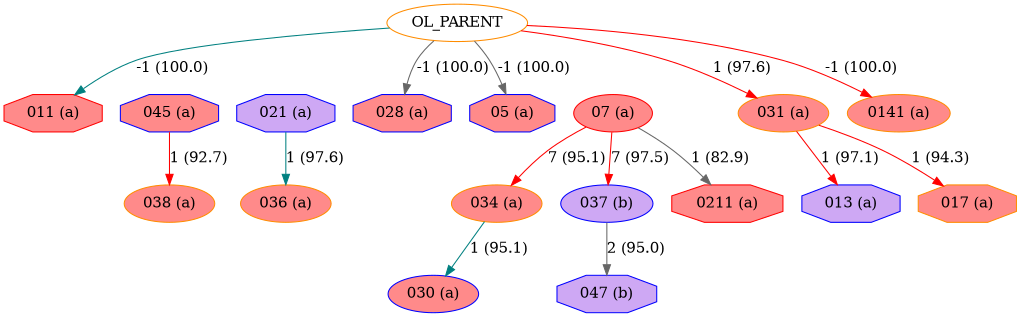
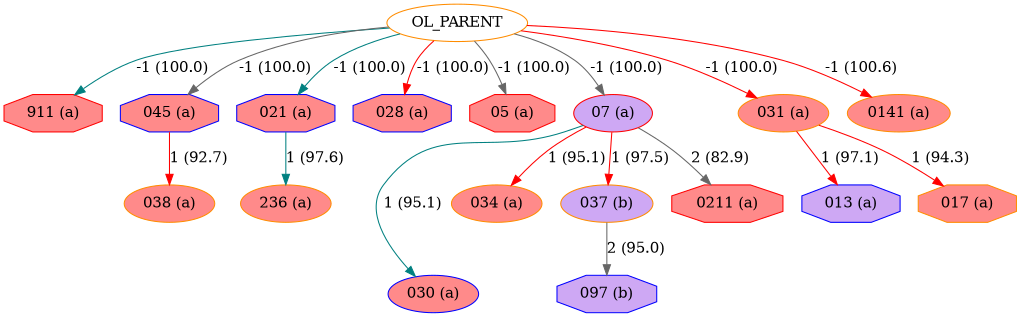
  strict digraph {
    node [color=darkorange fillcolor="#FF8A8A" shape=octagon style=filled]
    edge [color=red]
    "013 (a)" [color=blue fillcolor="#CEA8F4"]
-   "011 (a)" [color=red]
+   "011 (a)" [color=red label="911 (a)"]
    "045 (a)" [color=blue]
    "038 (a)" [shape=ellipse]
-   "021 (a)" [color=blue fillcolor="#CEA8F4"]
-   "036 (a)" [shape=ellipse]
+   "021 (a)" [color=blue]
+   "036 (a)" [shape=ellipse label="236 (a)"]
    "030 (a)" [color=blue shape=ellipse]
    "028 (a)" [color=blue]
-   "05 (a)" [color=blue]
-   "07 (a)" [color=red shape=ellipse]
-   "037 (b)" [color=blue fillcolor="#CEA8F4" shape=ellipse]
+   "05 (a)" [color=red]
+   "07 (a)" [color=red fillcolor="#CEA8F4" shape=ellipse]
+   "037 (b)" [fillcolor="#CEA8F4" shape=ellipse]
    "034 (a)" [shape=ellipse]
    "0211 (a)" [color=red]
-   "047 (b)" [color=blue fillcolor="#CEA8F4"]
+   "047 (b)" [color=blue fillcolor="#CEA8F4" label="097 (b)"]
    OL_PARENT [shape=ellipse fillcolor="" style=""]
    "031 (a)" [shape=ellipse]
    "0141 (a)" [shape=ellipse]
    "017 (a)"
    "045 (a)" -> "038 (a)" [label="1 (92.7)"]
    "021 (a)" -> "036 (a)" [color=teal label="1 (97.6)"]
-   "034 (a)" -> "030 (a)" [color=teal label="1 (95.1)"]
-   "07 (a)" -> "037 (b)" [label="7 (97.5)"]
-   "07 (a)" -> "034 (a)" [label="7 (95.1)"]
-   "07 (a)" -> "0211 (a)" [color=gray40 label="1 (82.9)"]
+   "07 (a)" -> "030 (a)" [color=teal label="1 (95.1)"]
+   "07 (a)" -> "037 (b)" [label="1 (97.5)"]
+   "07 (a)" -> "034 (a)" [label="1 (95.1)"]
+   "07 (a)" -> "0211 (a)" [color=gray40 label="2 (82.9)"]
    "037 (b)" -> "047 (b)" [color=gray40 label="2 (95.0)"]
    OL_PARENT -> "011 (a)" [color=teal label="-1 (100.0)"]
-   OL_PARENT -> "028 (a)" [color=gray40 label="-1 (100.0)"]
+   OL_PARENT -> "045 (a)" [color=gray40 label="-1 (100.0)"]
+   OL_PARENT -> "021 (a)" [color=teal label="-1 (100.0)"]
+   OL_PARENT -> "028 (a)" [label="-1 (100.0)"]
    OL_PARENT -> "05 (a)" [color=gray40 label="-1 (100.0)"]
-   OL_PARENT -> "031 (a)" [label="1 (97.6)"]
-   OL_PARENT -> "0141 (a)" [label="-1 (100.0)"]
+   OL_PARENT -> "07 (a)" [color=gray40 label="-1 (100.0)"]
+   OL_PARENT -> "031 (a)" [label="-1 (100.0)"]
+   OL_PARENT -> "0141 (a)" [label="-1 (100.6)"]
    "031 (a)" -> "013 (a)" [label="1 (97.1)"]
    "031 (a)" -> "017 (a)" [label="1 (94.3)"]
  }
